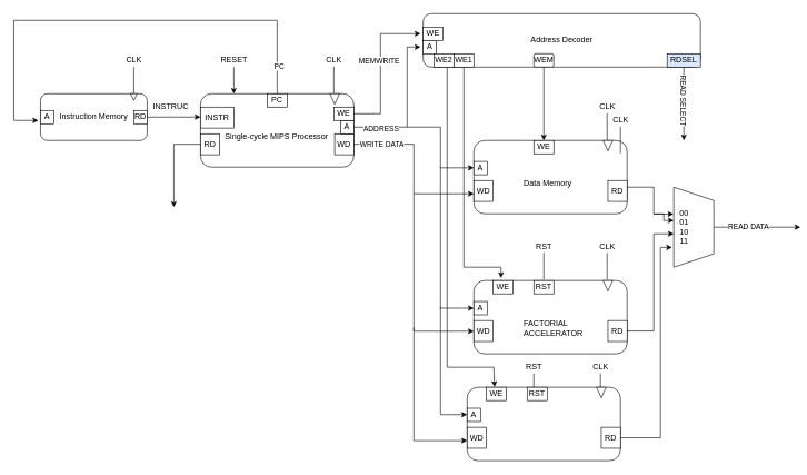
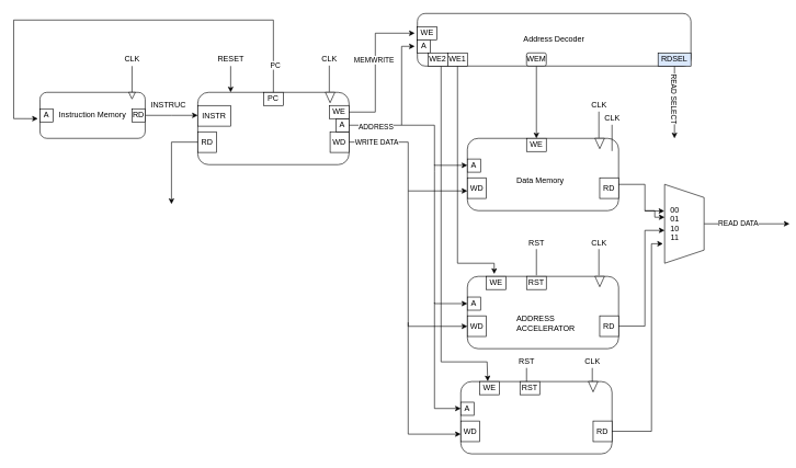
  <mxCell id="0" />
  <mxCell id="1" parent="0" />
  <mxCell id="2" value="Instruction Memory" style="rounded=1;whiteSpace=wrap;html=1;" vertex="1" parent="1"><mxGeometry x="60" y="140" width="160" height="70" as="geometry" /></mxCell>
  <mxCell id="3" value="" style="endArrow=none;html=1;rounded=0;startArrow=none;" edge="1" parent="1" source="8"><mxGeometry width="50" height="50" relative="1" as="geometry"><mxPoint x="200" y="140" as="sourcePoint" /><mxPoint x="200" y="100" as="targetPoint" /></mxGeometry></mxCell>
  <mxCell id="4" value="CLK" style="text;html=1;align=center;verticalAlign=middle;resizable=0;points=[];autosize=1;strokeColor=none;fillColor=none;" vertex="1" parent="1"><mxGeometry x="180" y="80" width="40" height="20" as="geometry" /></mxCell>
  <mxCell id="5" value="A" style="rounded=0;whiteSpace=wrap;html=1;" vertex="1" parent="1"><mxGeometry x="60" y="165" width="20" height="20" as="geometry" /></mxCell>
  <mxCell id="6" style="edgeStyle=orthogonalEdgeStyle;rounded=0;orthogonalLoop=1;jettySize=auto;html=1;" edge="1" parent="1" source="7"><mxGeometry relative="1" as="geometry"><mxPoint x="300" y="175" as="targetPoint" /></mxGeometry></mxCell>
  <mxCell id="7" value="RD" style="rounded=0;whiteSpace=wrap;html=1;" vertex="1" parent="1"><mxGeometry x="200" y="165" width="20" height="20" as="geometry" /></mxCell>
  <mxCell id="8" value="" style="triangle;whiteSpace=wrap;html=1;direction=south;" vertex="1" parent="1"><mxGeometry x="195" y="140" width="10" height="10" as="geometry" /></mxCell>
  <mxCell id="9" value="" style="endArrow=none;html=1;rounded=0;" edge="1" parent="1" target="8"><mxGeometry width="50" height="50" relative="1" as="geometry"><mxPoint x="200" y="140" as="sourcePoint" /><mxPoint x="200" y="100" as="targetPoint" /></mxGeometry></mxCell>
  <mxCell id="10" value="INSTRUC" style="text;html=1;align=center;verticalAlign=middle;resizable=0;points=[];autosize=1;strokeColor=none;fillColor=none;" vertex="1" parent="1"><mxGeometry x="220" y="150" width="70" height="20" as="geometry" /></mxCell>
  <mxCell id="11" value="" style="group" vertex="1" connectable="0" parent="1"><mxGeometry x="300" y="140" width="230" height="110" as="geometry" /></mxCell>
  <mxCell id="12" value="" style="rounded=1;whiteSpace=wrap;html=1;" vertex="1" parent="11"><mxGeometry width="230" height="110.0" as="geometry" /></mxCell>
  <mxCell id="13" value="INSTR" style="rounded=0;whiteSpace=wrap;html=1;" vertex="1" parent="11"><mxGeometry y="20" width="50" height="31.43" as="geometry" /></mxCell>
  <mxCell id="14" value="RD" style="rounded=0;whiteSpace=wrap;html=1;" vertex="1" parent="11"><mxGeometry y="59.996" width="28.75" height="31.429" as="geometry" /></mxCell>
  <mxCell id="15" value="" style="triangle;whiteSpace=wrap;html=1;direction=south;" vertex="1" parent="11"><mxGeometry x="194.062" width="14.375" height="15.714" as="geometry" /></mxCell>
  <mxCell id="16" value="" style="endArrow=none;html=1;rounded=0;" edge="1" parent="11" target="15"><mxGeometry width="50" height="50" relative="1" as="geometry"><mxPoint x="201.25" as="sourcePoint" /><mxPoint x="201.25" y="-62.857" as="targetPoint" /></mxGeometry></mxCell>
- <mxCell id="17" value="Single-cycle MIPS Processor" style="text;whiteSpace=wrap;html=1;" vertex="1" parent="11"><mxGeometry x="35" y="51.43" width="160" height="30" as="geometry" /></mxCell>
  <mxCell id="18" value="WD" style="rounded=0;whiteSpace=wrap;html=1;" vertex="1" parent="11"><mxGeometry x="201.25" y="59.996" width="28.75" height="31.429" as="geometry" /></mxCell>
  <mxCell id="19" value="A" style="rounded=0;whiteSpace=wrap;html=1;" vertex="1" parent="11"><mxGeometry x="210.0" y="40.0" width="20" height="20" as="geometry" /></mxCell>
  <mxCell id="20" value="WE" style="rounded=0;whiteSpace=wrap;html=1;" vertex="1" parent="11"><mxGeometry x="200" y="20" width="30" height="20" as="geometry" /></mxCell>
  <mxCell id="21" value="PC" style="rounded=0;whiteSpace=wrap;html=1;" vertex="1" parent="11"><mxGeometry x="100" width="30" height="20" as="geometry" /></mxCell>
  <mxCell id="22" value="" style="endArrow=classic;html=1;rounded=0;" edge="1" parent="1"><mxGeometry width="50" height="50" relative="1" as="geometry"><mxPoint x="350" y="100" as="sourcePoint" /><mxPoint x="350" y="140" as="targetPoint" /></mxGeometry></mxCell>
  <mxCell id="23" value="RESET" style="text;html=1;align=center;verticalAlign=middle;resizable=0;points=[];autosize=1;strokeColor=none;fillColor=none;" vertex="1" parent="1"><mxGeometry x="320" y="80" width="60" height="20" as="geometry" /></mxCell>
  <mxCell id="24" value="" style="endArrow=none;html=1;rounded=0;startArrow=none;" edge="1" parent="1"><mxGeometry width="50" height="50" relative="1" as="geometry"><mxPoint x="500" y="139.26" as="sourcePoint" /><mxPoint x="500" y="99.26" as="targetPoint" /></mxGeometry></mxCell>
  <mxCell id="25" value="CLK" style="text;html=1;align=center;verticalAlign=middle;resizable=0;points=[];autosize=1;strokeColor=none;fillColor=none;" vertex="1" parent="1"><mxGeometry x="480" y="80" width="40" height="20" as="geometry" /></mxCell>
  <mxCell id="26" value="" style="endArrow=none;html=1;rounded=0;" edge="1" parent="1"><mxGeometry width="50" height="50" relative="1" as="geometry"><mxPoint x="500" y="139.26" as="sourcePoint" /><mxPoint x="500" y="139.26" as="targetPoint" /></mxGeometry></mxCell>
  <mxCell id="27" style="edgeStyle=orthogonalEdgeStyle;rounded=0;orthogonalLoop=1;jettySize=auto;html=1;entryX=-0.02;entryY=0.572;entryDx=0;entryDy=0;entryPerimeter=0;" edge="1" parent="1" source="21" target="2"><mxGeometry relative="1" as="geometry"><mxPoint x="30" y="180" as="targetPoint" /><Array as="points"><mxPoint x="415" y="30" /><mxPoint x="20" y="30" /><mxPoint x="20" y="180" /></Array></mxGeometry></mxCell>
  <mxCell id="28" value="PC" style="edgeLabel;html=1;align=center;verticalAlign=middle;resizable=0;points=[];" vertex="1" connectable="0" parent="27"><mxGeometry x="-0.878" y="-2" relative="1" as="geometry"><mxPoint as="offset" /></mxGeometry></mxCell>
  <mxCell id="29" style="edgeStyle=orthogonalEdgeStyle;rounded=0;orthogonalLoop=1;jettySize=auto;html=1;exitX=0;exitY=0.5;exitDx=0;exitDy=0;" edge="1" parent="1" source="14"><mxGeometry relative="1" as="geometry"><mxPoint x="260" y="310" as="targetPoint" /><Array as="points"><mxPoint x="260" y="216" /></Array></mxGeometry></mxCell>
  <mxCell id="30" value="" style="group" vertex="1" connectable="0" parent="1"><mxGeometry x="710" y="210" width="230" height="110" as="geometry" /></mxCell>
  <mxCell id="31" value="" style="rounded=1;whiteSpace=wrap;html=1;" vertex="1" parent="30"><mxGeometry width="230" height="110.0" as="geometry" /></mxCell>
  <mxCell id="32" value="" style="triangle;whiteSpace=wrap;html=1;direction=south;" vertex="1" parent="30"><mxGeometry x="194.062" width="14.375" height="15.714" as="geometry" /></mxCell>
  <mxCell id="33" value="" style="endArrow=none;html=1;rounded=0;" edge="1" parent="30" target="32"><mxGeometry width="50" height="50" relative="1" as="geometry"><mxPoint x="201.25" as="sourcePoint" /><mxPoint x="201.25" y="-62.857" as="targetPoint" /></mxGeometry></mxCell>
  <mxCell id="34" value="Data Memory" style="text;whiteSpace=wrap;html=1;" vertex="1" parent="30"><mxGeometry x="72.5" y="51.43" width="85" height="30" as="geometry" /></mxCell>
  <mxCell id="35" value="RD" style="rounded=0;whiteSpace=wrap;html=1;" vertex="1" parent="30"><mxGeometry x="201.25" y="59.996" width="28.75" height="31.429" as="geometry" /></mxCell>
  <mxCell id="36" value="WE" style="rounded=0;whiteSpace=wrap;html=1;" vertex="1" parent="30"><mxGeometry x="90" width="30" height="20" as="geometry" /></mxCell>
  <mxCell id="37" value="A" style="rounded=0;whiteSpace=wrap;html=1;" vertex="1" parent="30"><mxGeometry y="31.43" width="20" height="20" as="geometry" /></mxCell>
  <mxCell id="38" value="WD" style="rounded=0;whiteSpace=wrap;html=1;" vertex="1" parent="30"><mxGeometry y="59.996" width="28.75" height="31.429" as="geometry" /></mxCell>
  <mxCell id="39" style="edgeStyle=orthogonalEdgeStyle;rounded=0;orthogonalLoop=1;jettySize=auto;html=1;" edge="1" parent="1" source="19"><mxGeometry relative="1" as="geometry"><mxPoint x="630" y="70" as="targetPoint" /><Array as="points"><mxPoint x="610" y="190" /><mxPoint x="610" y="70" /></Array></mxGeometry></mxCell>
  <mxCell id="40" value="ADDRESS" style="edgeLabel;html=1;align=center;verticalAlign=middle;resizable=0;points=[];" vertex="1" connectable="0" parent="39"><mxGeometry x="-0.79" relative="1" as="geometry"><mxPoint x="17" y="1" as="offset" /></mxGeometry></mxCell>
  <mxCell id="41" style="edgeStyle=orthogonalEdgeStyle;rounded=0;orthogonalLoop=1;jettySize=auto;html=1;" edge="1" parent="1" source="18"><mxGeometry relative="1" as="geometry"><mxPoint x="710" y="290" as="targetPoint" /><Array as="points"><mxPoint x="620" y="216" /><mxPoint x="620" y="290" /></Array></mxGeometry></mxCell>
  <mxCell id="42" value="WRITE DATA" style="edgeLabel;html=1;align=center;verticalAlign=middle;resizable=0;points=[];" vertex="1" connectable="0" parent="41"><mxGeometry x="-0.751" relative="1" as="geometry"><mxPoint x="9" as="offset" /></mxGeometry></mxCell>
  <mxCell id="43" style="edgeStyle=orthogonalEdgeStyle;rounded=0;orthogonalLoop=1;jettySize=auto;html=1;" edge="1" parent="1" source="20"><mxGeometry relative="1" as="geometry"><mxPoint x="630" y="50" as="targetPoint" /><Array as="points"><mxPoint x="570" y="170" /><mxPoint x="570" y="50" /></Array></mxGeometry></mxCell>
  <mxCell id="44" value="MEMWRITE" style="edgeLabel;html=1;align=center;verticalAlign=middle;resizable=0;points=[];" vertex="1" connectable="0" parent="43"><mxGeometry x="0.094" y="3" relative="1" as="geometry"><mxPoint as="offset" /></mxGeometry></mxCell>
  <mxCell id="45" value="Address Decoder" style="rounded=1;whiteSpace=wrap;html=1;" vertex="1" parent="1"><mxGeometry x="634" y="20" width="416" height="80" as="geometry" /></mxCell>
  <mxCell id="46" value="WE" style="rounded=0;whiteSpace=wrap;html=1;" vertex="1" parent="1"><mxGeometry x="634" y="40" width="30" height="20" as="geometry" /></mxCell>
  <mxCell id="47" value="A" style="rounded=0;whiteSpace=wrap;html=1;" vertex="1" parent="1"><mxGeometry x="634" y="60" width="20" height="20" as="geometry" /></mxCell>
  <mxCell id="48" style="edgeStyle=orthogonalEdgeStyle;rounded=0;orthogonalLoop=1;jettySize=auto;html=1;entryX=0.408;entryY=-0.021;entryDx=0;entryDy=0;entryPerimeter=0;" edge="1" parent="1" source="49" target="105"><mxGeometry relative="1" as="geometry"><mxPoint x="740" y="570" as="targetPoint" /><Array as="points"><mxPoint x="670" y="550" /><mxPoint x="740" y="550" /><mxPoint x="740" y="580" /></Array></mxGeometry></mxCell>
  <mxCell id="49" value="WE2" style="rounded=0;whiteSpace=wrap;html=1;" vertex="1" parent="1"><mxGeometry x="650" y="80" width="30" height="20" as="geometry" /></mxCell>
  <mxCell id="50" style="edgeStyle=orthogonalEdgeStyle;rounded=0;orthogonalLoop=1;jettySize=auto;html=1;entryX=0.402;entryY=-0.183;entryDx=0;entryDy=0;entryPerimeter=0;" edge="1" parent="1" source="51" target="78"><mxGeometry relative="1" as="geometry"><mxPoint x="750" y="400" as="targetPoint" /><Array as="points"><mxPoint x="695" y="400" /><mxPoint x="751" y="400" /></Array></mxGeometry></mxCell>
  <mxCell id="51" value="WE1" style="rounded=0;whiteSpace=wrap;html=1;" vertex="1" parent="1"><mxGeometry x="680" y="80" width="30" height="20" as="geometry" /></mxCell>
  <mxCell id="52" style="edgeStyle=orthogonalEdgeStyle;rounded=0;orthogonalLoop=1;jettySize=auto;html=1;entryX=0.5;entryY=0;entryDx=0;entryDy=0;" edge="1" parent="1" source="53" target="36"><mxGeometry relative="1" as="geometry"><mxPoint x="815" y="140" as="targetPoint" /></mxGeometry></mxCell>
  <mxCell id="53" value="WEM" style="whiteSpace=wrap;html=1;rounded=1;" vertex="1" parent="1"><mxGeometry x="800" y="80" width="30" height="20" as="geometry" /></mxCell>
  <mxCell id="54" style="edgeStyle=orthogonalEdgeStyle;rounded=0;orthogonalLoop=1;jettySize=auto;html=1;" edge="1" parent="1" source="56"><mxGeometry relative="1" as="geometry"><mxPoint x="1025" y="210" as="targetPoint" /></mxGeometry></mxCell>
  <mxCell id="55" value="READ SELECT" style="edgeLabel;html=1;align=center;verticalAlign=middle;resizable=0;points=[];rotation=90;" vertex="1" connectable="0" parent="54"><mxGeometry x="0.252" y="2" relative="1" as="geometry"><mxPoint x="-2" y="-19" as="offset" /></mxGeometry></mxCell>
  <mxCell id="56" value="RDSEL" style="rounded=0;whiteSpace=wrap;html=1;fillColor=#dae8fc;" vertex="1" parent="1"><mxGeometry x="1000" y="80" width="50" height="20" as="geometry" /></mxCell>
  <mxCell id="57" value="" style="endArrow=none;html=1;rounded=0;" edge="1" parent="1"><mxGeometry width="50" height="50" relative="1" as="geometry"><mxPoint x="911.25" y="210" as="sourcePoint" /><mxPoint x="911.25" y="210" as="targetPoint" /></mxGeometry></mxCell>
  <mxCell id="58" value="" style="endArrow=none;html=1;rounded=0;startArrow=none;" edge="1" parent="1"><mxGeometry width="50" height="50" relative="1" as="geometry"><mxPoint x="910" y="209.26" as="sourcePoint" /><mxPoint x="910" y="169.26" as="targetPoint" /></mxGeometry></mxCell>
  <mxCell id="59" value="CLK" style="text;html=1;align=center;verticalAlign=middle;resizable=0;points=[];autosize=1;strokeColor=none;fillColor=none;" vertex="1" parent="1"><mxGeometry x="890" y="150" width="40" height="20" as="geometry" /></mxCell>
  <mxCell id="60" value="" style="endArrow=none;html=1;rounded=0;" edge="1" parent="1"><mxGeometry width="50" height="50" relative="1" as="geometry"><mxPoint x="910" y="209.26" as="sourcePoint" /><mxPoint x="910" y="209.26" as="targetPoint" /></mxGeometry></mxCell>
  <mxCell id="61" style="edgeStyle=orthogonalEdgeStyle;rounded=0;orthogonalLoop=1;jettySize=auto;html=1;" edge="1" parent="1" target="37"><mxGeometry relative="1" as="geometry"><mxPoint x="610" y="190" as="sourcePoint" /><Array as="points"><mxPoint x="660" y="190" /><mxPoint x="660" y="251" /></Array></mxGeometry></mxCell>
  <mxCell id="62" value="" style="group" vertex="1" connectable="0" parent="1"><mxGeometry x="1020" y="285" width="160" height="120" as="geometry" /></mxCell>
  <mxCell id="63" style="edgeStyle=orthogonalEdgeStyle;rounded=0;orthogonalLoop=1;jettySize=auto;html=1;" edge="1" parent="62" source="65"><mxGeometry relative="1" as="geometry"><mxPoint x="180" y="55" as="targetPoint" /><Array as="points"><mxPoint x="170" y="55" /></Array></mxGeometry></mxCell>
  <mxCell id="64" value="READ DATA" style="edgeLabel;html=1;align=center;verticalAlign=middle;resizable=0;points=[];" vertex="1" connectable="0" parent="63"><mxGeometry x="-0.209" y="1" relative="1" as="geometry"><mxPoint as="offset" /></mxGeometry></mxCell>
  <mxCell id="65" value="" style="shape=trapezoid;perimeter=trapezoidPerimeter;whiteSpace=wrap;html=1;fixedSize=1;direction=south;" vertex="1" parent="62"><mxGeometry x="-10" y="-5" width="60" height="120" as="geometry" /></mxCell>
  <mxCell id="66" value="&lt;div&gt;00&lt;/div&gt;&lt;div&gt;01&lt;/div&gt;&lt;div&gt;10&lt;/div&gt;&lt;div&gt;11&lt;br&gt;&lt;/div&gt;" style="text;html=1;align=center;verticalAlign=middle;resizable=0;points=[];autosize=1;strokeColor=none;fillColor=none;" vertex="1" parent="62"><mxGeometry x="-10" y="25" width="30" height="60" as="geometry" /></mxCell>
  <mxCell id="67" style="edgeStyle=orthogonalEdgeStyle;rounded=0;orthogonalLoop=1;jettySize=auto;html=1;entryX=-0.014;entryY=0.175;entryDx=0;entryDy=0;entryPerimeter=0;" edge="1" parent="1" source="35" target="66"><mxGeometry relative="1" as="geometry"><mxPoint x="990" y="320" as="targetPoint" /><Array as="points"><mxPoint x="980" y="280" /><mxPoint x="980" y="320" /></Array></mxGeometry></mxCell>
  <mxCell id="68" value="" style="endArrow=classic;html=1;rounded=0;edgeStyle=orthogonalEdgeStyle;" edge="1" parent="1"><mxGeometry width="50" height="50" relative="1" as="geometry"><mxPoint x="980" y="320" as="sourcePoint" /><mxPoint x="1010" y="330" as="targetPoint" /><Array as="points"><mxPoint x="980" y="320" /><mxPoint x="995" y="320" /><mxPoint x="995" y="330" /></Array></mxGeometry></mxCell>
  <mxCell id="69" value="" style="group" vertex="1" connectable="0" parent="1"><mxGeometry x="710" y="420" width="230" height="110" as="geometry" /></mxCell>
  <mxCell id="70" value="" style="rounded=1;whiteSpace=wrap;html=1;" vertex="1" parent="69"><mxGeometry width="230" height="110.0" as="geometry" /></mxCell>
  <mxCell id="71" value="" style="triangle;whiteSpace=wrap;html=1;direction=south;" vertex="1" parent="69"><mxGeometry x="194.062" width="14.375" height="15.714" as="geometry" /></mxCell>
  <mxCell id="72" value="" style="endArrow=none;html=1;rounded=0;" edge="1" parent="69" target="71"><mxGeometry width="50" height="50" relative="1" as="geometry"><mxPoint x="201.25" as="sourcePoint" /><mxPoint x="201.25" y="-62.857" as="targetPoint" /></mxGeometry></mxCell>
- <mxCell id="73" value="FACTORIAL ACCELERATOR" style="text;whiteSpace=wrap;html=1;" vertex="1" parent="69"><mxGeometry x="72.5" y="51.43" width="85" height="30" as="geometry" /></mxCell>
+ <mxCell id="73" value="ADDRESS ACCELERATOR" style="text;whiteSpace=wrap;html=1;" vertex="1" parent="69"><mxGeometry x="72.5" y="51.43" width="85" height="30" as="geometry" /></mxCell>
  <mxCell id="74" value="RD" style="rounded=0;whiteSpace=wrap;html=1;" vertex="1" parent="69"><mxGeometry x="201.25" y="59.996" width="28.75" height="31.429" as="geometry" /></mxCell>
  <mxCell id="75" value="RST" style="rounded=0;whiteSpace=wrap;html=1;" vertex="1" parent="69"><mxGeometry x="90" width="30" height="20" as="geometry" /></mxCell>
  <mxCell id="76" value="A" style="rounded=0;whiteSpace=wrap;html=1;" vertex="1" parent="69"><mxGeometry y="31.43" width="20" height="20" as="geometry" /></mxCell>
  <mxCell id="77" value="WD" style="rounded=0;whiteSpace=wrap;html=1;" vertex="1" parent="69"><mxGeometry y="59.996" width="28.75" height="31.429" as="geometry" /></mxCell>
  <mxCell id="78" value="WE" style="rounded=0;whiteSpace=wrap;html=1;" vertex="1" parent="69"><mxGeometry x="28.75" width="30" height="20" as="geometry" /></mxCell>
  <mxCell id="79" value="" style="endArrow=none;html=1;rounded=0;" edge="1" parent="1"><mxGeometry width="50" height="50" relative="1" as="geometry"><mxPoint x="816.25" y="419.2" as="sourcePoint" /><mxPoint x="816.25" y="419.2" as="targetPoint" /></mxGeometry></mxCell>
  <mxCell id="80" value="" style="endArrow=none;html=1;rounded=0;" edge="1" parent="1"><mxGeometry width="50" height="50" relative="1" as="geometry"><mxPoint x="816.25" y="419.2" as="sourcePoint" /><mxPoint x="816.25" y="419.2" as="targetPoint" /></mxGeometry></mxCell>
  <mxCell id="81" value="" style="endArrow=none;html=1;rounded=0;startArrow=none;" edge="1" parent="1"><mxGeometry width="50" height="50" relative="1" as="geometry"><mxPoint x="815" y="418.46" as="sourcePoint" /><mxPoint x="815" y="378.46" as="targetPoint" /></mxGeometry></mxCell>
  <mxCell id="82" value="RST" style="text;html=1;align=center;verticalAlign=middle;resizable=0;points=[];autosize=1;strokeColor=none;fillColor=none;" vertex="1" parent="1"><mxGeometry x="795" y="359.2" width="40" height="20" as="geometry" /></mxCell>
  <mxCell id="83" value="" style="endArrow=none;html=1;rounded=0;" edge="1" parent="1"><mxGeometry width="50" height="50" relative="1" as="geometry"><mxPoint x="815" y="418.46" as="sourcePoint" /><mxPoint x="815" y="418.46" as="targetPoint" /></mxGeometry></mxCell>
  <mxCell id="84" value="" style="endArrow=none;html=1;rounded=0;" edge="1" parent="1"><mxGeometry width="50" height="50" relative="1" as="geometry"><mxPoint x="931.25" y="230" as="sourcePoint" /><mxPoint x="931.25" y="230" as="targetPoint" /></mxGeometry></mxCell>
  <mxCell id="85" value="" style="endArrow=none;html=1;rounded=0;" edge="1" parent="1"><mxGeometry width="50" height="50" relative="1" as="geometry"><mxPoint x="931.25" y="230" as="sourcePoint" /><mxPoint x="931.25" y="230" as="targetPoint" /></mxGeometry></mxCell>
  <mxCell id="86" value="" style="endArrow=none;html=1;rounded=0;startArrow=none;" edge="1" parent="1"><mxGeometry width="50" height="50" relative="1" as="geometry"><mxPoint x="930" y="229.26" as="sourcePoint" /><mxPoint x="930" y="189.26" as="targetPoint" /></mxGeometry></mxCell>
  <mxCell id="87" value="CLK" style="text;html=1;align=center;verticalAlign=middle;resizable=0;points=[];autosize=1;strokeColor=none;fillColor=none;" vertex="1" parent="1"><mxGeometry x="910" y="170" width="40" height="20" as="geometry" /></mxCell>
  <mxCell id="88" value="" style="endArrow=none;html=1;rounded=0;" edge="1" parent="1"><mxGeometry width="50" height="50" relative="1" as="geometry"><mxPoint x="930" y="229.26" as="sourcePoint" /><mxPoint x="930" y="229.26" as="targetPoint" /></mxGeometry></mxCell>
  <mxCell id="89" value="" style="endArrow=none;html=1;rounded=0;" edge="1" parent="1"><mxGeometry width="50" height="50" relative="1" as="geometry"><mxPoint x="911.25" y="419.2" as="sourcePoint" /><mxPoint x="911.25" y="419.2" as="targetPoint" /></mxGeometry></mxCell>
  <mxCell id="90" value="" style="endArrow=none;html=1;rounded=0;" edge="1" parent="1"><mxGeometry width="50" height="50" relative="1" as="geometry"><mxPoint x="911.25" y="419.2" as="sourcePoint" /><mxPoint x="911.25" y="419.2" as="targetPoint" /></mxGeometry></mxCell>
  <mxCell id="91" value="" style="endArrow=none;html=1;rounded=0;startArrow=none;" edge="1" parent="1"><mxGeometry width="50" height="50" relative="1" as="geometry"><mxPoint x="910" y="418.46" as="sourcePoint" /><mxPoint x="910" y="378.46" as="targetPoint" /></mxGeometry></mxCell>
  <mxCell id="92" value="CLK" style="text;html=1;align=center;verticalAlign=middle;resizable=0;points=[];autosize=1;strokeColor=none;fillColor=none;" vertex="1" parent="1"><mxGeometry x="890" y="359.2" width="40" height="20" as="geometry" /></mxCell>
  <mxCell id="93" value="" style="endArrow=none;html=1;rounded=0;" edge="1" parent="1"><mxGeometry width="50" height="50" relative="1" as="geometry"><mxPoint x="910" y="418.46" as="sourcePoint" /><mxPoint x="910" y="418.46" as="targetPoint" /></mxGeometry></mxCell>
  <mxCell id="94" style="edgeStyle=orthogonalEdgeStyle;rounded=0;orthogonalLoop=1;jettySize=auto;html=1;" edge="1" parent="1" target="76"><mxGeometry relative="1" as="geometry"><mxPoint x="660" y="250" as="sourcePoint" /><Array as="points"><mxPoint x="660" y="260" /><mxPoint x="660" y="461" /></Array></mxGeometry></mxCell>
  <mxCell id="95" style="edgeStyle=orthogonalEdgeStyle;rounded=0;orthogonalLoop=1;jettySize=auto;html=1;" edge="1" parent="1" target="77"><mxGeometry relative="1" as="geometry"><mxPoint x="620" y="290" as="sourcePoint" /><Array as="points"><mxPoint x="620" y="496" /></Array></mxGeometry></mxCell>
  <mxCell id="96" style="edgeStyle=orthogonalEdgeStyle;rounded=0;orthogonalLoop=1;jettySize=auto;html=1;entryX=0;entryY=0.667;entryDx=0;entryDy=0;entryPerimeter=0;" edge="1" parent="1" source="74" target="66"><mxGeometry relative="1" as="geometry"><mxPoint x="990" y="350" as="targetPoint" /><Array as="points"><mxPoint x="980" y="496" /><mxPoint x="980" y="350" /></Array></mxGeometry></mxCell>
  <mxCell id="97" value="" style="group" vertex="1" connectable="0" parent="1"><mxGeometry x="700" y="580" width="230" height="110" as="geometry" /></mxCell>
  <mxCell id="98" value="" style="rounded=1;whiteSpace=wrap;html=1;" vertex="1" parent="97"><mxGeometry width="230" height="110.0" as="geometry" /></mxCell>
  <mxCell id="99" value="" style="triangle;whiteSpace=wrap;html=1;direction=south;" vertex="1" parent="97"><mxGeometry x="194.062" width="14.375" height="15.714" as="geometry" /></mxCell>
  <mxCell id="100" value="" style="endArrow=none;html=1;rounded=0;" edge="1" parent="97" target="99"><mxGeometry width="50" height="50" relative="1" as="geometry"><mxPoint x="201.25" as="sourcePoint" /><mxPoint x="201.25" y="-62.857" as="targetPoint" /></mxGeometry></mxCell>
  <mxCell id="101" value="RD" style="rounded=0;whiteSpace=wrap;html=1;" vertex="1" parent="97"><mxGeometry x="201.25" y="59.996" width="28.75" height="31.429" as="geometry" /></mxCell>
  <mxCell id="102" value="RST" style="rounded=0;whiteSpace=wrap;html=1;" vertex="1" parent="97"><mxGeometry x="90" width="30" height="20" as="geometry" /></mxCell>
  <mxCell id="103" value="A" style="rounded=0;whiteSpace=wrap;html=1;" vertex="1" parent="97"><mxGeometry y="31.43" width="20" height="20" as="geometry" /></mxCell>
  <mxCell id="104" value="WD" style="rounded=0;whiteSpace=wrap;html=1;" vertex="1" parent="97"><mxGeometry y="59.996" width="28.75" height="31.429" as="geometry" /></mxCell>
  <mxCell id="105" value="WE" style="rounded=0;whiteSpace=wrap;html=1;" vertex="1" parent="97"><mxGeometry x="28.75" width="30" height="20" as="geometry" /></mxCell>
  <mxCell id="106" style="edgeStyle=orthogonalEdgeStyle;rounded=0;orthogonalLoop=1;jettySize=auto;html=1;" edge="1" parent="1" target="104"><mxGeometry relative="1" as="geometry"><mxPoint x="620" y="490" as="sourcePoint" /><Array as="points"><mxPoint x="620" y="660" /></Array></mxGeometry></mxCell>
  <mxCell id="107" style="edgeStyle=orthogonalEdgeStyle;rounded=0;orthogonalLoop=1;jettySize=auto;html=1;" edge="1" parent="1" target="103"><mxGeometry relative="1" as="geometry"><mxPoint x="660" y="460" as="sourcePoint" /><Array as="points"><mxPoint x="660" y="621" /></Array></mxGeometry></mxCell>
  <mxCell id="108" value="" style="endArrow=none;html=1;rounded=0;startArrow=none;" edge="1" parent="1"><mxGeometry width="50" height="50" relative="1" as="geometry"><mxPoint x="900" y="580" as="sourcePoint" /><mxPoint x="900" y="559.26" as="targetPoint" /></mxGeometry></mxCell>
  <mxCell id="109" value="CLK" style="text;html=1;align=center;verticalAlign=middle;resizable=0;points=[];autosize=1;strokeColor=none;fillColor=none;" vertex="1" parent="1"><mxGeometry x="880" y="540" width="40" height="20" as="geometry" /></mxCell>
  <mxCell id="110" style="edgeStyle=orthogonalEdgeStyle;rounded=0;orthogonalLoop=1;jettySize=auto;html=1;entryX=-0.086;entryY=1.005;entryDx=0;entryDy=0;entryPerimeter=0;" edge="1" parent="1" source="101" target="66"><mxGeometry relative="1" as="geometry"><mxPoint x="1000" y="370" as="targetPoint" /><Array as="points"><mxPoint x="990" y="656" /><mxPoint x="990" y="370" /></Array></mxGeometry></mxCell>
  <mxCell id="111" value="RST" style="text;html=1;align=center;verticalAlign=middle;resizable=0;points=[];autosize=1;strokeColor=none;fillColor=none;" vertex="1" parent="1"><mxGeometry x="780" y="540" width="40" height="20" as="geometry" /></mxCell>
  <mxCell id="112" value="" style="endArrow=none;html=1;rounded=0;startArrow=none;" edge="1" parent="1"><mxGeometry width="50" height="50" relative="1" as="geometry"><mxPoint x="800" y="580" as="sourcePoint" /><mxPoint x="800" y="559.26" as="targetPoint" /></mxGeometry></mxCell>
